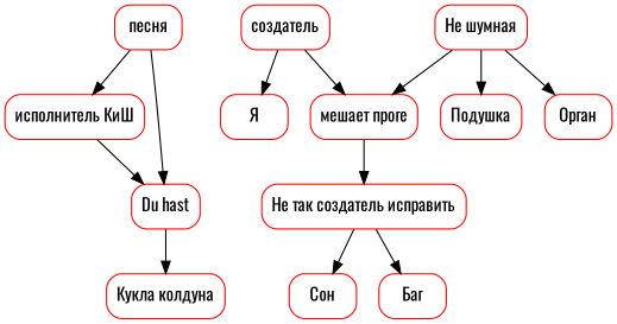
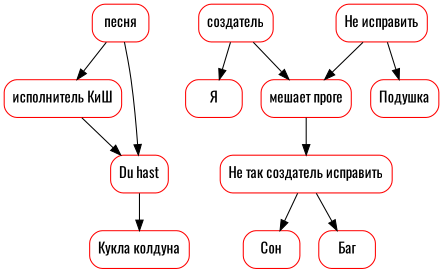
  digraph {
    fontname=Oswald
    rankdir=TB
    node [color=red fontname=Oswald shape=rectangle style=rounded]
    edge [fontname=Oswald]
    "песня"
    "исполнитель КиШ"
    "Du hast"
    "создатель"
    "Я"
    "мешает проге"
    "Кукла колдуна"
    n8 [label="Не так создатель исправить"]
    "Сон"
    "Баг"
-   "Не шумная"
+   "Не шумная" [label="Не исправить"]
    "Подушка"
-   "Орган"
    "песня" -> "исполнитель КиШ"
    "песня" -> "Du hast"
    "исполнитель КиШ" -> "Du hast"
    "Du hast" -> "Кукла колдуна"
    "создатель" -> "Я"
    "создатель" -> "мешает проге"
    "мешает проге" -> n8
    n8 -> "Сон"
    n8 -> "Баг"
    "Не шумная" -> "мешает проге"
    "Не шумная" -> "Подушка"
-   "Не шумная" -> "Орган"
  }
